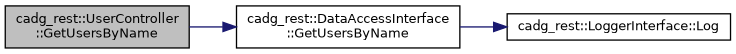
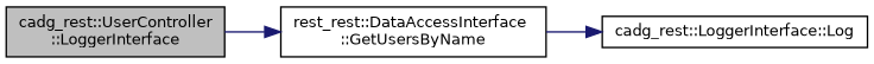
  digraph {
    rankdir=LR
    node [color=black fillcolor=white fontname=Helvetica fontsize=10 shape=record style=filled]
    edge [color=midnightblue fontname=Helvetica fontsize=10 labelfontname=Helvetica labelfontsize=10 style=solid]
-   n1 [fillcolor=grey75 fontcolor=black height=0.2 label="cadg_rest::UserController\l::GetUsersByName" width=0.4]
-   n2 [height=0.2 label="cadg_rest::DataAccessInterface\l::GetUsersByName" width=0.4]
+   n1 [fillcolor=grey75 fontcolor=black height=0.2 label="cadg_rest::UserController\l::LoggerInterface" width=0.4]
+   n2 [height=0.2 label="rest_rest::DataAccessInterface\l::GetUsersByName" width=0.4]
    n3 [height=0.2 label="cadg_rest::LoggerInterface::Log" width=0.4]
    n1 -> n2
    n2 -> n3
  }
